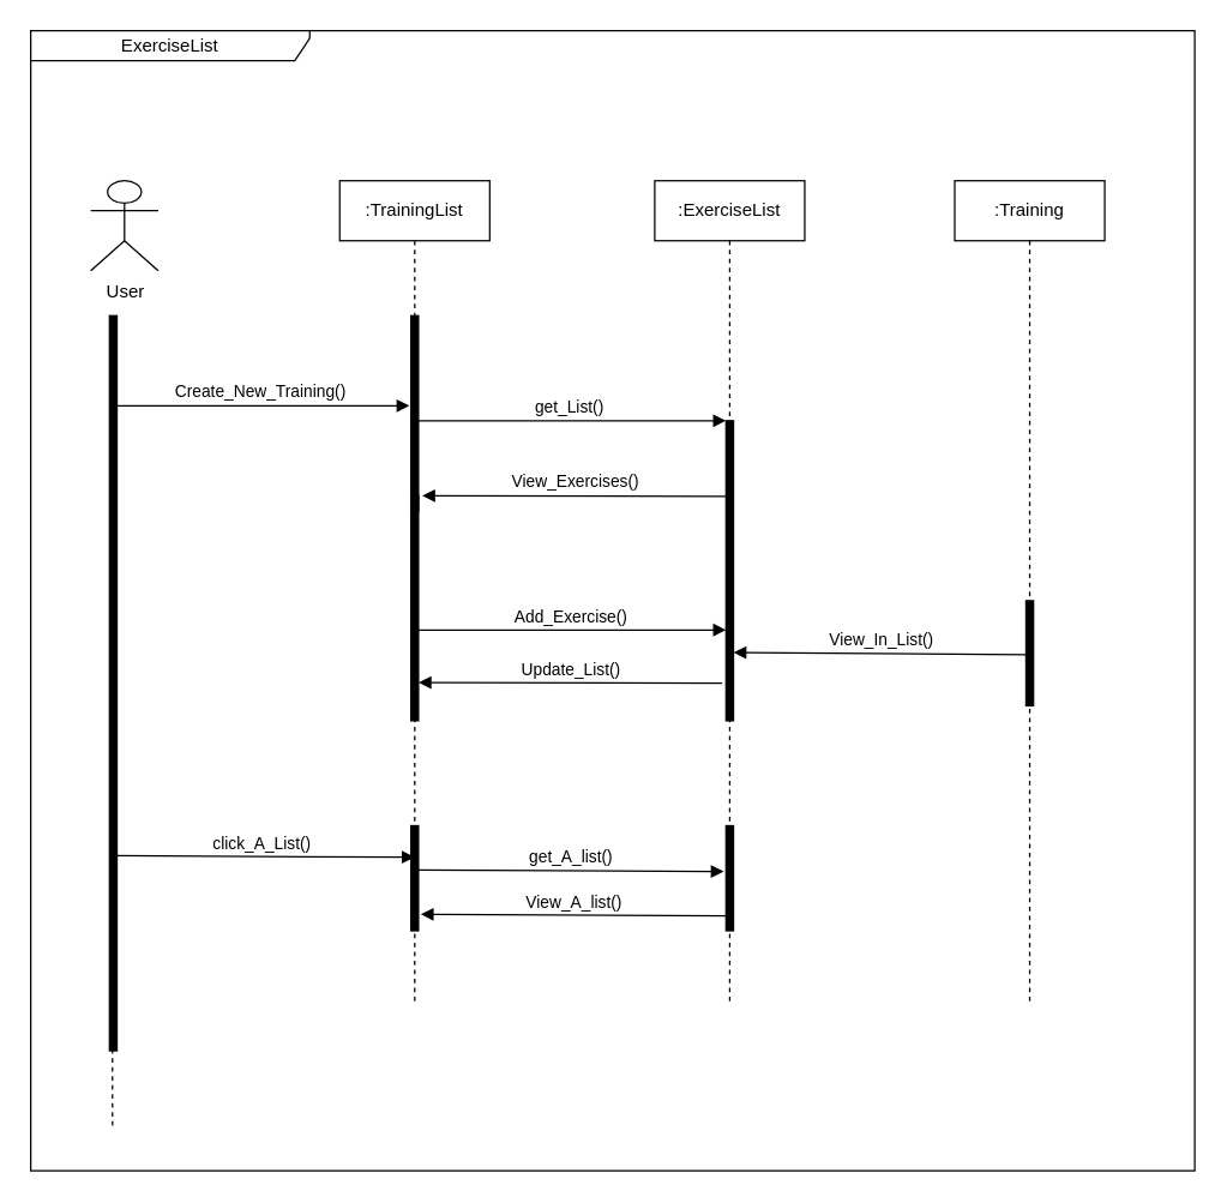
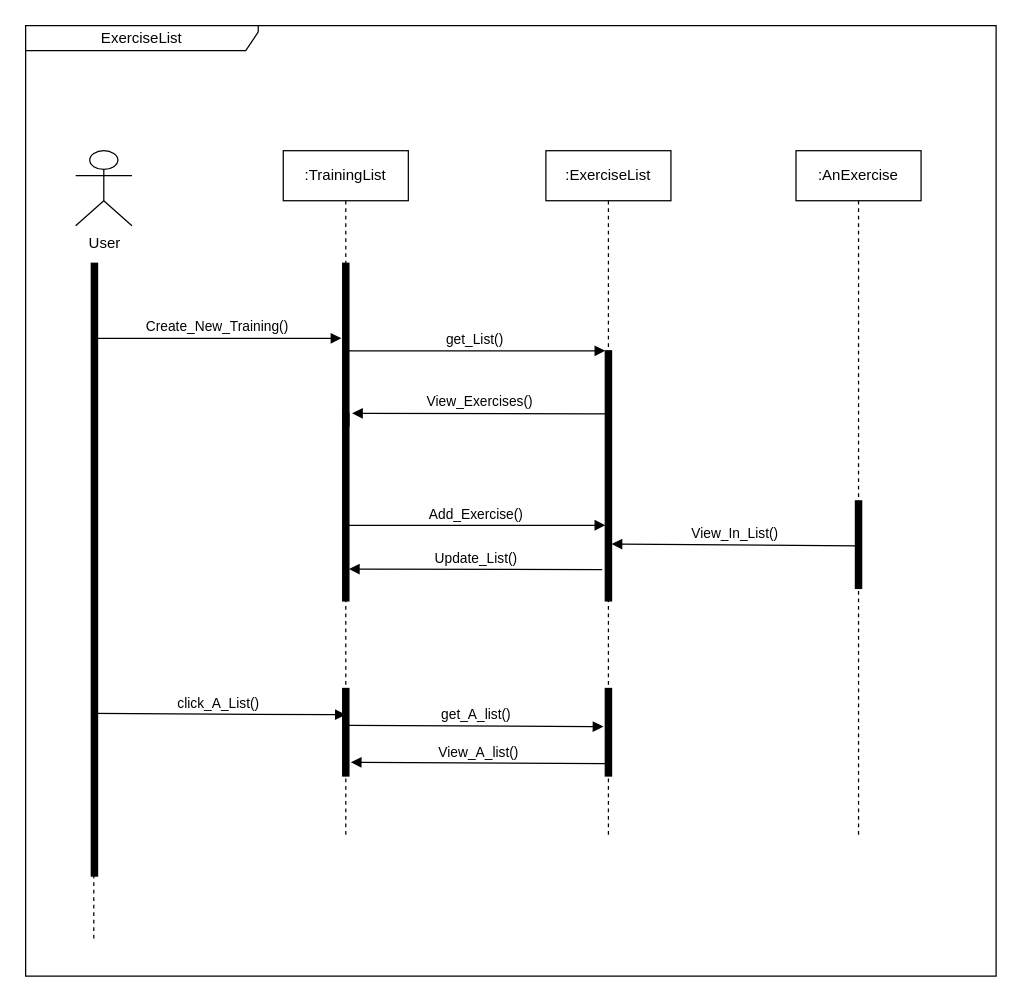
  <mxCell id="0" />
  <mxCell id="1" parent="0" />
  <mxCell id="2" value="ExerciseList" style="shape=umlFrame;whiteSpace=wrap;html=1;pointerEvents=0;recursiveResize=0;container=1;collapsible=0;width=186;height=20;" parent="1" vertex="1"><mxGeometry x="20" y="20" width="776" height="760" as="geometry" /></mxCell>
  <mxCell id="3" value="&lt;div&gt;User&lt;/div&gt;&lt;div&gt;&lt;br&gt;&lt;/div&gt;" style="shape=umlActor;verticalLabelPosition=bottom;verticalAlign=top;html=1;outlineConnect=0;" parent="2" vertex="1"><mxGeometry x="40" y="100" width="45" height="60" as="geometry" /></mxCell>
  <mxCell id="4" value="" style="html=1;points=[];perimeter=orthogonalPerimeter;fillColor=strokeColor;align=left;verticalAlign=top;spacingLeft=10;" parent="2" vertex="1"><mxGeometry x="253.5" y="190" width="5" height="130" as="geometry" /></mxCell>
  <mxCell id="5" value="" style="html=1;verticalAlign=bottom;labelBackgroundColor=none;endArrow=none;endFill=0;rounded=0;dashed=1;" parent="2" source="8" edge="1"><mxGeometry width="160" relative="1" as="geometry"><mxPoint x="54.5" y="649" as="sourcePoint" /><mxPoint x="54.5" y="190" as="targetPoint" /><Array as="points" /></mxGeometry></mxCell>
  <mxCell id="6" value=":TrainingList" style="shape=umlLifeline;perimeter=lifelinePerimeter;whiteSpace=wrap;html=1;container=1;dropTarget=0;collapsible=0;recursiveResize=0;outlineConnect=0;portConstraint=eastwest;newEdgeStyle={&quot;edgeStyle&quot;:&quot;elbowEdgeStyle&quot;,&quot;elbow&quot;:&quot;vertical&quot;,&quot;curved&quot;:0,&quot;rounded&quot;:0};" parent="2" vertex="1"><mxGeometry x="206" y="100" width="100" height="550" as="geometry" /></mxCell>
  <mxCell id="7" value="" style="html=1;verticalAlign=bottom;labelBackgroundColor=none;endArrow=none;endFill=0;rounded=0;dashed=1;" parent="2" target="8" edge="1"><mxGeometry width="160" relative="1" as="geometry"><mxPoint x="54.5" y="730" as="sourcePoint" /><mxPoint x="68.5" y="200" as="targetPoint" /></mxGeometry></mxCell>
  <mxCell id="8" value="" style="html=1;points=[];perimeter=orthogonalPerimeter;fillColor=strokeColor;align=left;verticalAlign=top;spacingLeft=10;" parent="2" vertex="1"><mxGeometry x="52.5" y="190" width="5" height="490" as="geometry" /></mxCell>
  <mxCell id="9" value=":ExerciseList" style="shape=umlLifeline;perimeter=lifelinePerimeter;whiteSpace=wrap;html=1;container=1;dropTarget=0;collapsible=0;recursiveResize=0;outlineConnect=0;portConstraint=eastwest;newEdgeStyle={&quot;edgeStyle&quot;:&quot;elbowEdgeStyle&quot;,&quot;elbow&quot;:&quot;vertical&quot;,&quot;curved&quot;:0,&quot;rounded&quot;:0};" parent="2" vertex="1"><mxGeometry x="416" y="100" width="100" height="550" as="geometry" /></mxCell>
  <mxCell id="10" value="" style="html=1;points=[];perimeter=orthogonalPerimeter;fillColor=strokeColor;align=left;verticalAlign=top;spacingLeft=10;" parent="2" vertex="1"><mxGeometry x="463.5" y="260" width="5" height="200" as="geometry" /></mxCell>
  <mxCell id="11" value="View_Exercises()" style="html=1;verticalAlign=bottom;labelBackgroundColor=none;endArrow=none;endFill=0;rounded=0;entryX=0.5;entryY=0.19;entryDx=0;entryDy=0;entryPerimeter=0;startArrow=block;startFill=1;exitX=1.5;exitY=0;exitDx=0;exitDy=0;exitPerimeter=0;" parent="2" source="12" edge="1"><mxGeometry x="0.003" width="160" relative="1" as="geometry"><mxPoint x="256" y="310" as="sourcePoint" /><mxPoint x="463.5" y="310.5" as="targetPoint" /><mxPoint as="offset" /></mxGeometry></mxCell>
  <mxCell id="12" value="" style="html=1;points=[];perimeter=orthogonalPerimeter;fillColor=strokeColor;align=left;verticalAlign=top;spacingLeft=10;" parent="2" vertex="1"><mxGeometry x="253.5" y="310" width="5" height="150" as="geometry" /></mxCell>
  <mxCell id="13" value="Create_New_Training()" style="html=1;verticalAlign=bottom;labelBackgroundColor=none;endArrow=block;endFill=1;rounded=0;" parent="2" edge="1"><mxGeometry x="0.003" width="160" relative="1" as="geometry"><mxPoint x="52.5" y="250" as="sourcePoint" /><mxPoint x="252.5" y="250" as="targetPoint" /><mxPoint as="offset" /></mxGeometry></mxCell>
  <mxCell id="14" value="get_List()" style="html=1;verticalAlign=bottom;labelBackgroundColor=none;endArrow=block;endFill=1;rounded=0;entryX=0.5;entryY=0.19;entryDx=0;entryDy=0;entryPerimeter=0;" parent="2" edge="1"><mxGeometry x="0.003" width="160" relative="1" as="geometry"><mxPoint x="253.5" y="260" as="sourcePoint" /><mxPoint x="463.5" y="260" as="targetPoint" /><mxPoint as="offset" /></mxGeometry></mxCell>
  <mxCell id="15" value="Update_List()" style="html=1;verticalAlign=bottom;labelBackgroundColor=none;endArrow=none;endFill=0;rounded=0;startArrow=block;startFill=1;exitX=1.5;exitY=0;exitDx=0;exitDy=0;exitPerimeter=0;" parent="2" edge="1"><mxGeometry x="0.003" width="160" relative="1" as="geometry"><mxPoint x="258.5" y="434.5" as="sourcePoint" /><mxPoint x="461" y="435" as="targetPoint" /><mxPoint as="offset" /></mxGeometry></mxCell>
  <mxCell id="16" value="Add_Exercise()" style="html=1;verticalAlign=bottom;labelBackgroundColor=none;endArrow=block;endFill=1;rounded=0;entryX=0.5;entryY=0.358;entryDx=0;entryDy=0;entryPerimeter=0;" parent="2" source="6" edge="1"><mxGeometry x="0.003" width="160" relative="1" as="geometry"><mxPoint x="256" y="400" as="sourcePoint" /><mxPoint x="463.5" y="399.5" as="targetPoint" /><mxPoint as="offset" /></mxGeometry></mxCell>
  <mxCell id="17" value="click_A_List()" style="html=1;verticalAlign=bottom;labelBackgroundColor=none;endArrow=block;endFill=1;rounded=0;entryX=0.5;entryY=0.944;entryDx=0;entryDy=0;entryPerimeter=0;" parent="2" edge="1"><mxGeometry x="0.003" width="160" relative="1" as="geometry"><mxPoint x="52.5" y="550" as="sourcePoint" /><mxPoint x="256" y="551" as="targetPoint" /><mxPoint as="offset" /></mxGeometry></mxCell>
  <mxCell id="18" value="" style="html=1;points=[];perimeter=orthogonalPerimeter;fillColor=strokeColor;align=left;verticalAlign=top;spacingLeft=10;" parent="2" vertex="1"><mxGeometry x="253.5" y="530" width="5" height="70" as="geometry" /></mxCell>
  <mxCell id="19" value="" style="html=1;points=[];perimeter=orthogonalPerimeter;fillColor=strokeColor;align=left;verticalAlign=top;spacingLeft=10;" parent="2" vertex="1"><mxGeometry x="463.5" y="530" width="5" height="70" as="geometry" /></mxCell>
  <mxCell id="20" value="get_A_list()" style="html=1;verticalAlign=bottom;labelBackgroundColor=none;endArrow=block;endFill=1;rounded=0;entryX=0.5;entryY=0.944;entryDx=0;entryDy=0;entryPerimeter=0;" parent="2" edge="1"><mxGeometry x="0.003" width="160" relative="1" as="geometry"><mxPoint x="258.5" y="559.5" as="sourcePoint" /><mxPoint x="462" y="560.5" as="targetPoint" /><mxPoint as="offset" /></mxGeometry></mxCell>
  <mxCell id="21" value="View_A_list()" style="html=1;verticalAlign=bottom;labelBackgroundColor=none;endArrow=none;endFill=0;rounded=0;entryX=0.5;entryY=0.944;entryDx=0;entryDy=0;entryPerimeter=0;startArrow=block;startFill=1;" parent="2" edge="1"><mxGeometry x="0.003" width="160" relative="1" as="geometry"><mxPoint x="260" y="589" as="sourcePoint" /><mxPoint x="463.5" y="590" as="targetPoint" /><mxPoint as="offset" /></mxGeometry></mxCell>
- <mxCell id="22" value=":Training" style="shape=umlLifeline;perimeter=lifelinePerimeter;whiteSpace=wrap;html=1;container=1;dropTarget=0;collapsible=0;recursiveResize=0;outlineConnect=0;portConstraint=eastwest;newEdgeStyle={&quot;edgeStyle&quot;:&quot;elbowEdgeStyle&quot;,&quot;elbow&quot;:&quot;vertical&quot;,&quot;curved&quot;:0,&quot;rounded&quot;:0};" vertex="1" parent="2"><mxGeometry x="616" y="100" width="100" height="550" as="geometry" /></mxCell>
+ <mxCell id="22" value=":AnExercise" style="shape=umlLifeline;perimeter=lifelinePerimeter;whiteSpace=wrap;html=1;container=1;dropTarget=0;collapsible=0;recursiveResize=0;outlineConnect=0;portConstraint=eastwest;newEdgeStyle={&quot;edgeStyle&quot;:&quot;elbowEdgeStyle&quot;,&quot;elbow&quot;:&quot;vertical&quot;,&quot;curved&quot;:0,&quot;rounded&quot;:0};" vertex="1" parent="2"><mxGeometry x="616" y="100" width="100" height="550" as="geometry" /></mxCell>
  <mxCell id="23" value="" style="html=1;points=[];perimeter=orthogonalPerimeter;fillColor=strokeColor;align=left;verticalAlign=top;spacingLeft=10;" vertex="1" parent="2"><mxGeometry x="663.5" y="380" width="5" height="70" as="geometry" /></mxCell>
  <mxCell id="24" value="View_In_List()" style="html=1;verticalAlign=bottom;labelBackgroundColor=none;endArrow=none;endFill=0;rounded=0;startArrow=block;startFill=1;entryX=0.5;entryY=0.514;entryDx=0;entryDy=0;entryPerimeter=0;" edge="1" parent="2" target="23"><mxGeometry x="0.003" width="160" relative="1" as="geometry"><mxPoint x="468.5" y="414.5" as="sourcePoint" /><mxPoint x="656" y="416" as="targetPoint" /><mxPoint as="offset" /></mxGeometry></mxCell>
